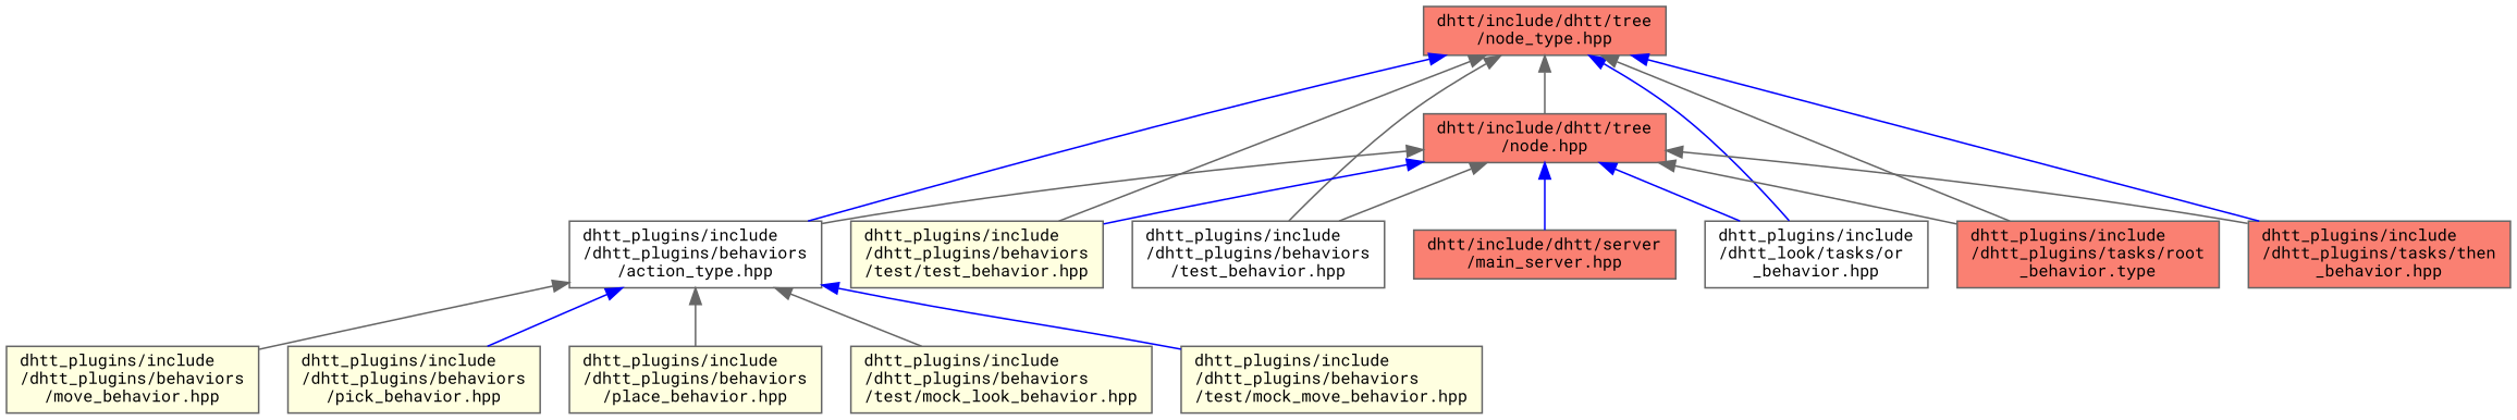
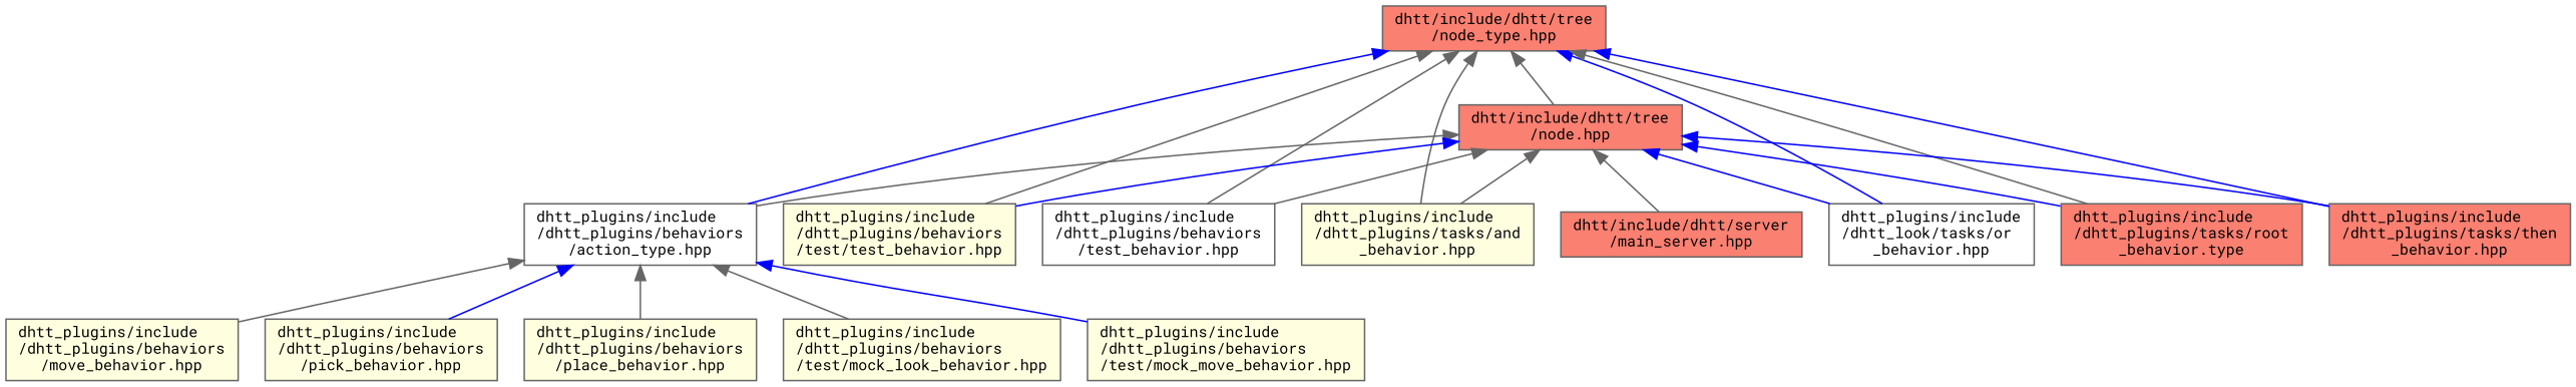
  digraph {
    fontname="Roboto Mono"
    node [color=grey40 fillcolor=lightyellow fontname="Roboto Mono" fontsize=10 shape=box style=filled]
    edge [color=gray40 dir=back fontname="Roboto Mono" fontsize=10 labelfontname=Helvetica labelfontsize=10 style=solid]
    n1 [color=gray40 fillcolor=salmon fontcolor=black height=0.2 label="dhtt/include/dhtt/tree\l/node_type.hpp" width=0.4]
    n2 [fillcolor=salmon height=0.2 label="dhtt/include/dhtt/tree\l/node.hpp" width=0.4]
    n3 [fillcolor=white height=0.2 label="dhtt_plugins/include\l/dhtt_plugins/behaviors\l/action_type.hpp" width=0.4]
    n4 [height=0.2 label="dhtt_plugins/include\l/dhtt_plugins/behaviors\l/test/test_behavior.hpp" width=0.4]
    n5 [fillcolor=white height=0.2 label="dhtt_plugins/include\l/dhtt_plugins/behaviors\l/test_behavior.hpp" width=0.4]
+   n6 [height=0.2 label="dhtt_plugins/include\l/dhtt_plugins/tasks/and\l_behavior.hpp" width=0.4]
    n7 [fillcolor=white height=0.2 label="dhtt_plugins/include\l/dhtt_look/tasks/or\l_behavior.hpp" width=0.4]
    n8 [fillcolor=salmon height=0.2 label="dhtt_plugins/include\l/dhtt_plugins/tasks/root\l_behavior.type" width=0.4]
    n9 [fillcolor=salmon height=0.2 label="dhtt_plugins/include\l/dhtt_plugins/tasks/then\l_behavior.hpp" width=0.4]
    n10 [fillcolor=salmon height=0.2 label="dhtt/include/dhtt/server\l/main_server.hpp" width=0.4]
    n11 [height=0.2 label="dhtt_plugins/include\l/dhtt_plugins/behaviors\l/move_behavior.hpp" width=0.4]
    n12 [height=0.2 label="dhtt_plugins/include\l/dhtt_plugins/behaviors\l/pick_behavior.hpp" width=0.4]
    n13 [height=0.2 label="dhtt_plugins/include\l/dhtt_plugins/behaviors\l/place_behavior.hpp" width=0.4]
    n14 [height=0.2 label="dhtt_plugins/include\l/dhtt_plugins/behaviors\l/test/mock_look_behavior.hpp" width=0.4]
    n15 [height=0.2 label="dhtt_plugins/include\l/dhtt_plugins/behaviors\l/test/mock_move_behavior.hpp" width=0.4]
    n1 -> n2
    n1 -> n3 [color=blue]
    n1 -> n4
    n1 -> n5
+   n1 -> n6
    n1 -> n7 [color=blue]
    n1 -> n8
    n1 -> n9 [color=blue]
    n2 -> n3
    n2 -> n4 [color=blue]
    n2 -> n5
+   n2 -> n6
    n2 -> n7 [color=blue]
-   n2 -> n8
-   n2 -> n9
-   n2 -> n10 [color=blue]
+   n2 -> n8 [color=blue]
+   n2 -> n9 [color=blue]
+   n2 -> n10
    n3 -> n11
    n3 -> n12 [color=blue]
    n3 -> n13
    n3 -> n14
    n3 -> n15 [color=blue]
  }
